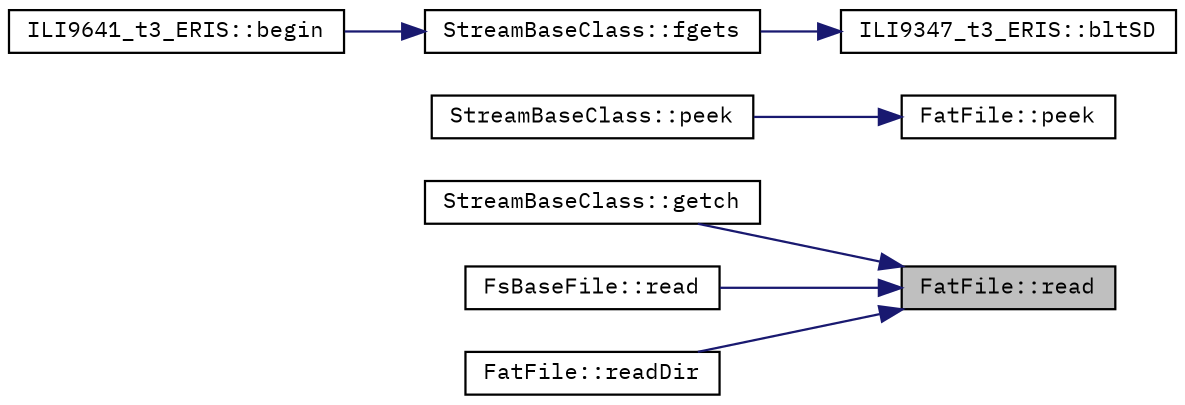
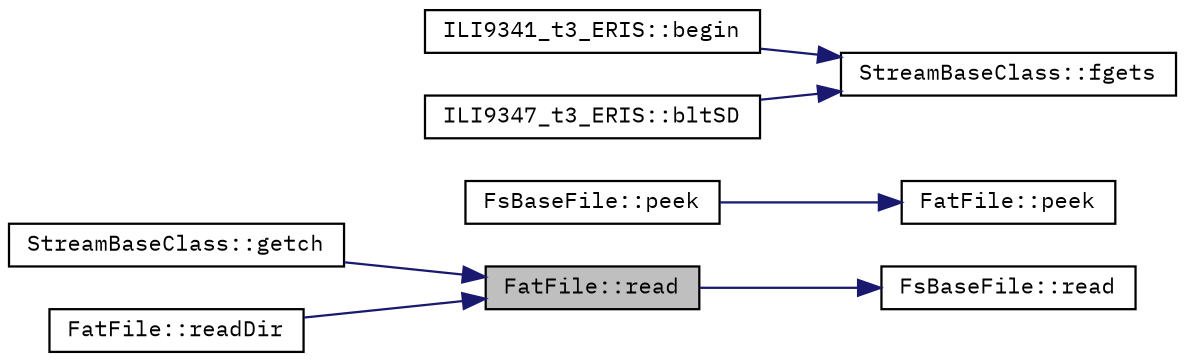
  digraph {
    fontname="IBM Plex Mono"
    rankdir=RL
    node [color=black fillcolor=white fontname="IBM Plex Mono" fontsize=10 shape=record style=filled]
    edge [color=midnightblue dir=back fontname="IBM Plex Mono" fontsize=10 labelfontname=Helvetica labelfontsize=10 style=solid]
    n1 [fillcolor=grey75 fontcolor=black height=0.2 label="FatFile::read" width=0.4]
    n2 [height=0.2 label="StreamBaseClass::getch" width=0.4]
    n3 [height=0.2 label="FsBaseFile::read" width=0.4]
    n4 [height=0.2 label="FatFile::readDir" width=0.4]
    n5 [height=0.2 label="FatFile::peek" width=0.4]
-   n6 [height=0.2 label="StreamBaseClass::peek" width=0.4]
+   n6 [height=0.2 label="FsBaseFile::peek" width=0.4]
    n7 [height=0.2 label="StreamBaseClass::fgets" width=0.4]
-   n8 [height=0.2 label="ILI9641_t3_ERIS::begin" width=0.4]
+   n8 [height=0.2 label="ILI9341_t3_ERIS::begin" width=0.4]
    n9 [height=0.2 label="ILI9347_t3_ERIS::bltSD" width=0.4]
    n1 -> n2
-   n1 -> n3
+   n3 -> n1
    n1 -> n4
    n5 -> n6
    n7 -> n8
-   n9 -> n7
+   n7 -> n9
  }
